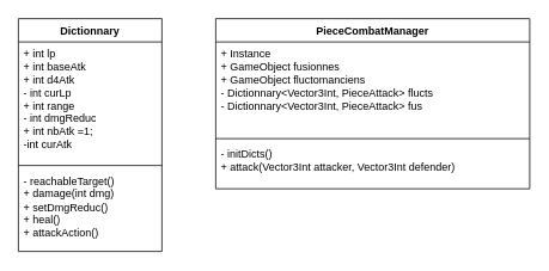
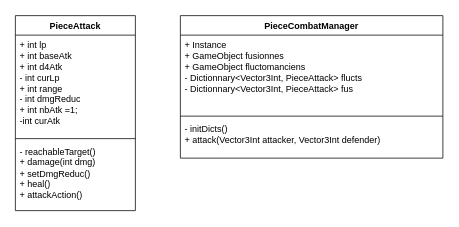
  <mxCell id="0" />
  <mxCell id="1" parent="0" />
- <mxCell id="2" value="Dictionnary" style="swimlane;fontStyle=1;align=center;verticalAlign=top;childLayout=stackLayout;horizontal=1;startSize=26;horizontalStack=0;resizeParent=1;resizeParentMax=0;resizeLast=0;collapsible=1;marginBottom=0;whiteSpace=wrap;html=1;" parent="1" vertex="1"><mxGeometry x="20" y="20" width="160" height="260" as="geometry" /></mxCell>
+ <mxCell id="2" value="PieceAttack" style="swimlane;fontStyle=1;align=center;verticalAlign=top;childLayout=stackLayout;horizontal=1;startSize=26;horizontalStack=0;resizeParent=1;resizeParentMax=0;resizeLast=0;collapsible=1;marginBottom=0;whiteSpace=wrap;html=1;" parent="1" vertex="1"><mxGeometry x="20" y="20" width="160" height="260" as="geometry" /></mxCell>
  <mxCell id="3" value="+ int lp&lt;div&gt;+ int baseAtk&lt;/div&gt;&lt;div&gt;+ int d4Atk&lt;/div&gt;&lt;div&gt;- int curLp&lt;/div&gt;&lt;div&gt;+ int range&lt;/div&gt;&lt;div&gt;- int dmgReduc&lt;/div&gt;&lt;div&gt;+ int nbAtk =1;&lt;/div&gt;&lt;div&gt;-int curAtk&lt;/div&gt;" style="text;strokeColor=none;fillColor=none;align=left;verticalAlign=top;spacingLeft=4;spacingRight=4;overflow=hidden;rotatable=0;points=[[0,0.5],[1,0.5]];portConstraint=eastwest;whiteSpace=wrap;html=1;" parent="2" vertex="1"><mxGeometry y="26" width="160" height="134" as="geometry" /></mxCell>
  <mxCell id="4" value="" style="line;strokeWidth=1;fillColor=none;align=left;verticalAlign=middle;spacingTop=-1;spacingLeft=3;spacingRight=3;rotatable=0;labelPosition=right;points=[];portConstraint=eastwest;strokeColor=inherit;" parent="2" vertex="1"><mxGeometry y="160" width="160" height="8" as="geometry" /></mxCell>
  <mxCell id="5" value="&lt;div&gt;- reachableTarget()&lt;/div&gt;+ damage(int dmg)&lt;div&gt;+ setDmgReduc()&lt;/div&gt;&lt;div&gt;+ heal()&lt;/div&gt;&lt;div&gt;+ attackAction()&lt;/div&gt;" style="text;strokeColor=none;fillColor=none;align=left;verticalAlign=top;spacingLeft=4;spacingRight=4;overflow=hidden;rotatable=0;points=[[0,0.5],[1,0.5]];portConstraint=eastwest;whiteSpace=wrap;html=1;" parent="2" vertex="1"><mxGeometry y="168" width="160" height="92" as="geometry" /></mxCell>
  <mxCell id="6" value="PieceCombatManager" style="swimlane;fontStyle=1;align=center;verticalAlign=top;childLayout=stackLayout;horizontal=1;startSize=26;horizontalStack=0;resizeParent=1;resizeParentMax=0;resizeLast=0;collapsible=1;marginBottom=0;whiteSpace=wrap;html=1;" parent="1" vertex="1"><mxGeometry x="240" y="20" width="350" height="190" as="geometry" /></mxCell>
  <mxCell id="7" value="&lt;div&gt;+ Instance&lt;/div&gt;&lt;div&gt;+ GameObject fusionnes&lt;/div&gt;&lt;div&gt;+ GameObject fluctomanciens&lt;/div&gt;&lt;div&gt;- Dictionnary&amp;lt;Vector3Int, PieceAttack&amp;gt; flucts&lt;/div&gt;&lt;div&gt;- Dictionnary&amp;lt;Vector3Int, PieceAttack&amp;gt; fus&lt;/div&gt;&lt;div&gt;&lt;br&gt;&lt;/div&gt;" style="text;strokeColor=none;fillColor=none;align=left;verticalAlign=top;spacingLeft=4;spacingRight=4;overflow=hidden;rotatable=0;points=[[0,0.5],[1,0.5]];portConstraint=eastwest;whiteSpace=wrap;html=1;" parent="6" vertex="1"><mxGeometry y="26" width="350" height="104" as="geometry" /></mxCell>
  <mxCell id="8" value="" style="line;strokeWidth=1;fillColor=none;align=left;verticalAlign=middle;spacingTop=-1;spacingLeft=3;spacingRight=3;rotatable=0;labelPosition=right;points=[];portConstraint=eastwest;strokeColor=inherit;" parent="6" vertex="1"><mxGeometry y="130" width="350" height="8" as="geometry" /></mxCell>
  <mxCell id="9" value="&lt;div&gt;- initDicts()&lt;/div&gt;&lt;div&gt;+ attack(Vector3Int attacker, Vector3Int defender)&lt;/div&gt;" style="text;strokeColor=none;fillColor=none;align=left;verticalAlign=top;spacingLeft=4;spacingRight=4;overflow=hidden;rotatable=0;points=[[0,0.5],[1,0.5]];portConstraint=eastwest;whiteSpace=wrap;html=1;" parent="6" vertex="1"><mxGeometry y="138" width="350" height="52" as="geometry" /></mxCell>
